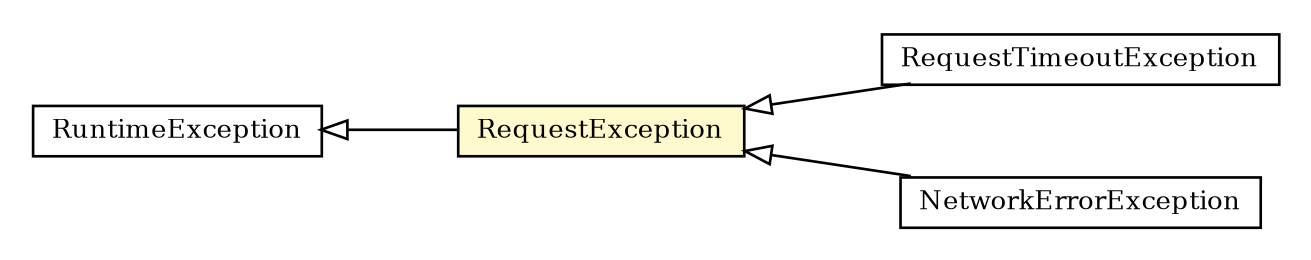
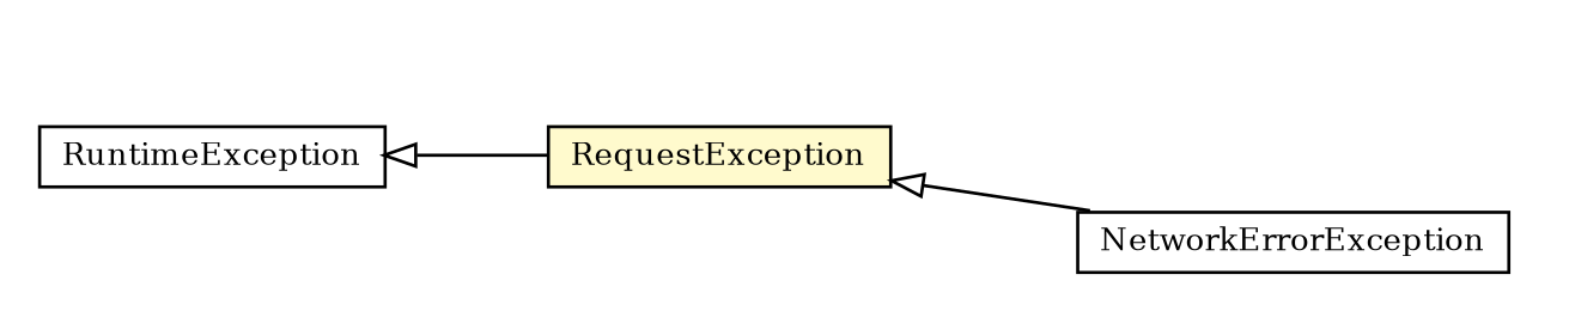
  digraph {
    fontname="DejaVu Serif"
    nodesep=0.25
    rankdir=LR
    ranksep=0.5
    node [fontcolor=black fontname="DejaVu Serif" fontsize=10.0 shape=plaintext]
    edge [arrowtail=empty dir=back fontname="DejaVu Serif" fontsize=10 headport=p labelfontname=Helvetica labelfontsize=10 tailport=p]
-   n1 [label=<<table title="io.reinert.requestor.core.RequestTimeoutException" border="0" cellborder="1" cellspacing="0" cellpadding="2" port="p" href="./RequestTimeoutException.html"> 		<tr><td><table border="0" cellspacing="0" cellpadding="1"> <tr><td align="center" balign="center"> RequestTimeoutException </td></tr> 		</table></td></tr> 		</table>>]
    n2 [label=<<table title="io.reinert.requestor.core.RequestException" border="0" cellborder="1" cellspacing="0" cellpadding="2" port="p" bgcolor="lemonChiffon" href="./RequestException.html"> 		<tr><td><table border="0" cellspacing="0" cellpadding="1"> <tr><td align="center" balign="center"> RequestException </td></tr> 		</table></td></tr> 		</table>>]
    n3 [label=<<table title="io.reinert.requestor.gwt.xhr.NetworkErrorException" border="0" cellborder="1" cellspacing="0" cellpadding="2" port="p" href="../gwt/xhr/NetworkErrorException.html"> 		<tr><td><table border="0" cellspacing="0" cellpadding="1"> <tr><td align="center" balign="center"> NetworkErrorException </td></tr> 		</table></td></tr> 		</table>>]
    n4 [label=<<table title="java.lang.RuntimeException" border="0" cellborder="1" cellspacing="0" cellpadding="2" port="p" href="http://java.sun.com/j2se/1.4.2/docs/api/java/lang/RuntimeException.html"> 		<tr><td><table border="0" cellspacing="0" cellpadding="1"> <tr><td align="center" balign="center"> RuntimeException </td></tr> 		</table></td></tr> 		</table>>]
-   n2 -> n1
    n2 -> n3
    n4 -> n2
  }
